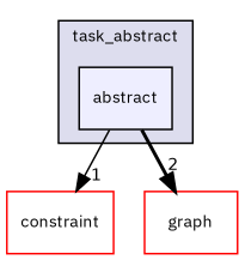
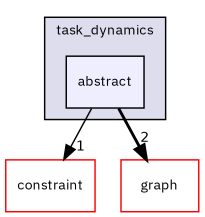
  digraph {
    compound=true
    fontname="IBM Plex Sans"
    node [fillcolor=white fontname="IBM Plex Sans" fontsize=10 shape=box style=filled color=red]
    edge [fontname="IBM Plex Sans" labeldistance=1.5 labelfontname=Helvetica labelfontsize=10]
    n1 [fillcolor="#eeeeff" label=abstract pencolor=black color=""]
    n2 [label=constraint]
    n3 [label="graph"]
    subgraph cluster_1 {
      bgcolor="#ddddee"
      fontsize=10
-     label=task_abstract
+     label=task_dynamics
      pencolor=black
      n1
    }
    n1 -> n2 [headlabel=1 style=solid]
    n1 -> n3 [headlabel=2 style=bold]
  }
